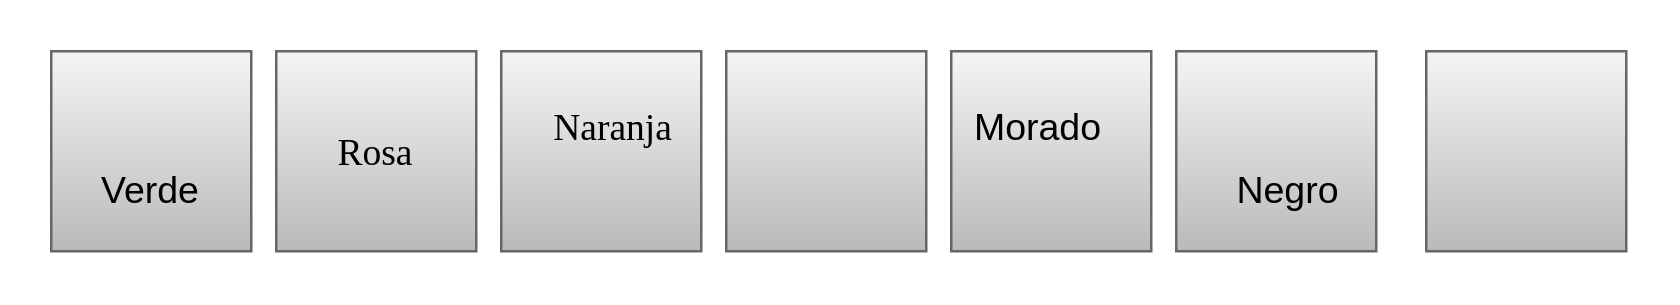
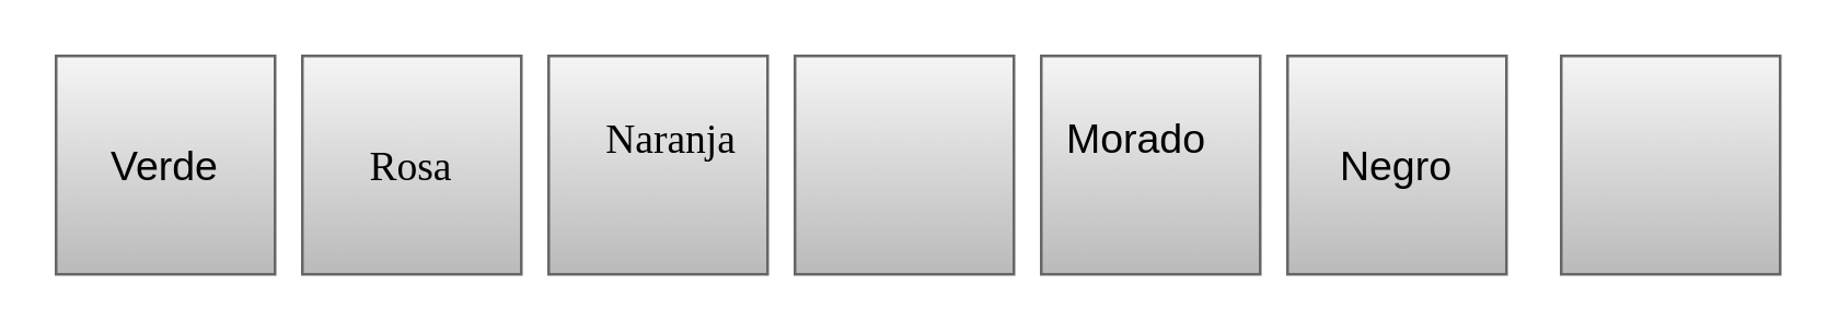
  <mxCell id="0" />
  <mxCell id="1" parent="0" />
  <mxCell id="2" value="" style="whiteSpace=wrap;html=1;aspect=fixed;fillColor=#f5f5f5;gradientColor=#BABABA;strokeColor=#666666;" vertex="1" parent="1"><mxGeometry x="290" y="20" width="80" height="80" as="geometry" /></mxCell>
  <mxCell id="3" value="" style="whiteSpace=wrap;html=1;aspect=fixed;fillColor=#f5f5f5;gradientColor=#BABABA;strokeColor=#666666;" vertex="1" parent="1"><mxGeometry x="20" y="20" width="80" height="80" as="geometry" /></mxCell>
  <mxCell id="4" value="" style="whiteSpace=wrap;html=1;aspect=fixed;fillColor=#f5f5f5;gradientColor=#BABABA;strokeColor=#666666;" vertex="1" parent="1"><mxGeometry x="110" y="20" width="80" height="80" as="geometry" /></mxCell>
  <mxCell id="5" value="" style="whiteSpace=wrap;html=1;aspect=fixed;fillColor=#f5f5f5;gradientColor=#BABABA;strokeColor=#666666;" vertex="1" parent="1"><mxGeometry x="200" y="20" width="80" height="80" as="geometry" /></mxCell>
  <mxCell id="6" value="" style="whiteSpace=wrap;html=1;aspect=fixed;fillColor=#f5f5f5;gradientColor=#BABABA;strokeColor=#666666;" vertex="1" parent="1"><mxGeometry x="380" y="20" width="80" height="80" as="geometry" /></mxCell>
  <mxCell id="7" value="" style="whiteSpace=wrap;html=1;aspect=fixed;fillColor=#f5f5f5;gradientColor=#BABABA;strokeColor=#666666;" vertex="1" parent="1"><mxGeometry x="470" y="20" width="80" height="80" as="geometry" /></mxCell>
  <mxCell id="8" value="&lt;font style=&quot;font-size: 15px;&quot; face=&quot;Times New Roman&quot;&gt;Rosa&lt;/font&gt;" style="text;html=1;align=center;verticalAlign=middle;whiteSpace=wrap;rounded=0;" vertex="1" parent="1"><mxGeometry x="120" y="45" width="60" height="30" as="geometry" /></mxCell>
- <mxCell id="9" value="&lt;font style=&quot;font-size: 15px;&quot;&gt;Verde&lt;/font&gt;" style="text;html=1;align=center;verticalAlign=middle;whiteSpace=wrap;rounded=0;" vertex="1" parent="1"><mxGeometry x="30" y="60" width="60" height="30" as="geometry" /></mxCell>
+ <mxCell id="9" value="&lt;font style=&quot;font-size: 15px;&quot;&gt;Verde&lt;/font&gt;" style="text;html=1;align=center;verticalAlign=middle;whiteSpace=wrap;rounded=0;" vertex="1" parent="1"><mxGeometry x="30" y="45" width="60" height="30" as="geometry" /></mxCell>
  <mxCell id="10" value="&lt;font style=&quot;font-size: 15px;&quot; face=&quot;Times New Roman&quot;&gt;Naranja&lt;/font&gt;" style="text;html=1;align=center;verticalAlign=middle;whiteSpace=wrap;rounded=0;" vertex="1" parent="1"><mxGeometry x="215" y="35" width="60" height="30" as="geometry" /></mxCell>
  <mxCell id="11" value="&lt;font style=&quot;font-size: 15px;&quot;&gt;Morado&lt;/font&gt;" style="text;html=1;align=center;verticalAlign=middle;whiteSpace=wrap;rounded=0;" vertex="1" parent="1"><mxGeometry x="385" y="35" width="60" height="30" as="geometry" /></mxCell>
- <mxCell id="12" value="&lt;font style=&quot;font-size: 15px;&quot;&gt;Negro&lt;/font&gt;" style="text;html=1;align=center;verticalAlign=middle;whiteSpace=wrap;rounded=0;" vertex="1" parent="1"><mxGeometry x="485" y="60" width="60" height="30" as="geometry" /></mxCell>
+ <mxCell id="12" value="&lt;font style=&quot;font-size: 15px;&quot;&gt;Negro&lt;/font&gt;" style="text;html=1;align=center;verticalAlign=middle;whiteSpace=wrap;rounded=0;" vertex="1" parent="1"><mxGeometry x="480" y="45" width="60" height="30" as="geometry" /></mxCell>
  <mxCell id="13" value="" style="whiteSpace=wrap;html=1;aspect=fixed;fillColor=#f5f5f5;gradientColor=#BABABA;strokeColor=#666666;" vertex="1" parent="1"><mxGeometry x="570" y="20" width="80" height="80" as="geometry" /></mxCell>
